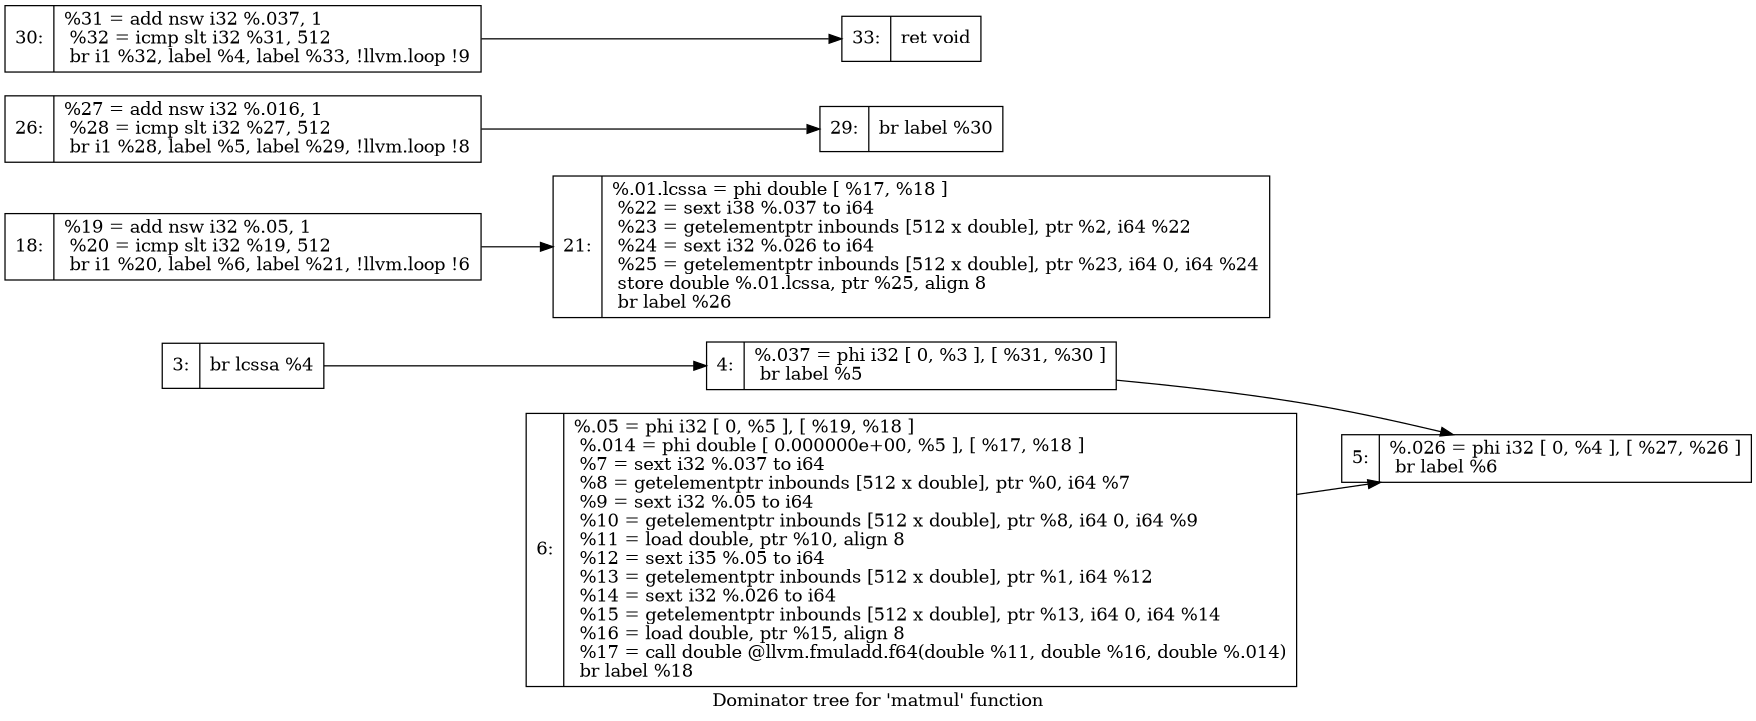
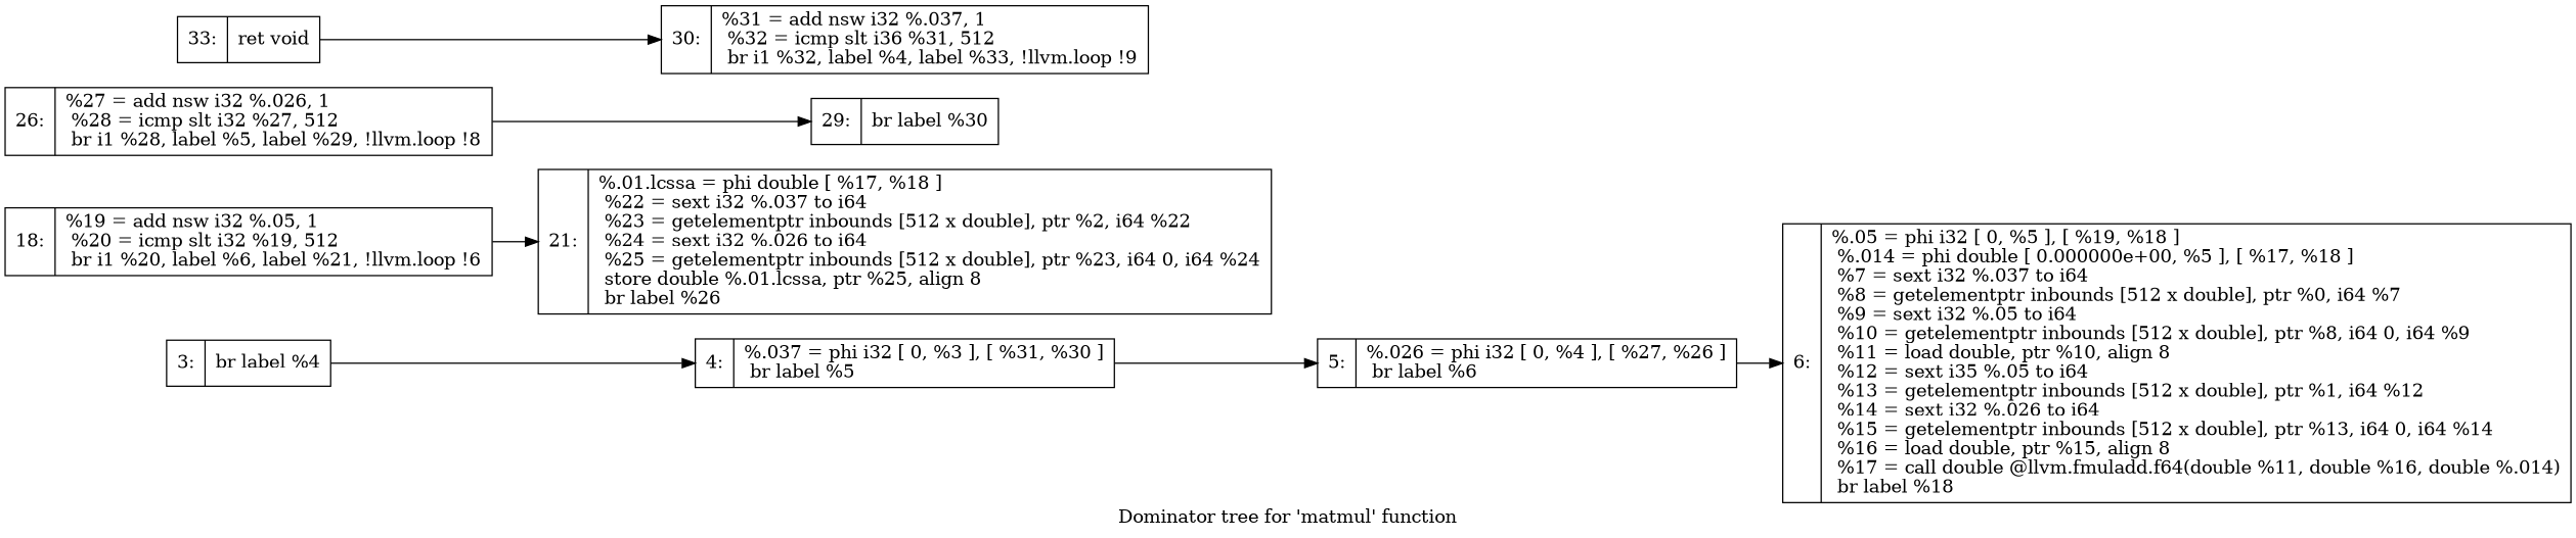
  digraph {
    label="Dominator tree for 'matmul' function"
    rankdir=LR
    node [shape=record]
-   n1 [label="{3:\l|  br lcssa %4\l}"]
+   n1 [label="{3:\l|  br label %4\l}"]
    n2 [label="{4:\l|  %.037 = phi i32 [ 0, %3 ], [ %31, %30 ]\l  br label %5\l}"]
    n3 [label="{5:\l|  %.026 = phi i32 [ 0, %4 ], [ %27, %26 ]\l  br label %6\l}"]
    n4 [label="{6:\l|  %.05 = phi i32 [ 0, %5 ], [ %19, %18 ]\l  %.014 = phi double [ 0.000000e+00, %5 ], [ %17, %18 ]\l  %7 = sext i32 %.037 to i64\l  %8 = getelementptr inbounds [512 x double], ptr %0, i64 %7\l  %9 = sext i32 %.05 to i64\l  %10 = getelementptr inbounds [512 x double], ptr %8, i64 0, i64 %9\l  %11 = load double, ptr %10, align 8\l  %12 = sext i35 %.05 to i64\l  %13 = getelementptr inbounds [512 x double], ptr %1, i64 %12\l  %14 = sext i32 %.026 to i64\l  %15 = getelementptr inbounds [512 x double], ptr %13, i64 0, i64 %14\l  %16 = load double, ptr %15, align 8\l  %17 = call double @llvm.fmuladd.f64(double %11, double %16, double %.014)\l  br label %18\l}"]
    n5 [label="{18:\l|  %19 = add nsw i32 %.05, 1\l  %20 = icmp slt i32 %19, 512\l  br i1 %20, label %6, label %21, !llvm.loop !6\l}"]
-   n6 [label="{21:\l|  %.01.lcssa = phi double [ %17, %18 ]\l  %22 = sext i38 %.037 to i64\l  %23 = getelementptr inbounds [512 x double], ptr %2, i64 %22\l  %24 = sext i32 %.026 to i64\l  %25 = getelementptr inbounds [512 x double], ptr %23, i64 0, i64 %24\l  store double %.01.lcssa, ptr %25, align 8\l  br label %26\l}"]
-   n7 [label="{26:\l|  %27 = add nsw i32 %.016, 1\l  %28 = icmp slt i32 %27, 512\l  br i1 %28, label %5, label %29, !llvm.loop !8\l}"]
+   n6 [label="{21:\l|  %.01.lcssa = phi double [ %17, %18 ]\l  %22 = sext i32 %.037 to i64\l  %23 = getelementptr inbounds [512 x double], ptr %2, i64 %22\l  %24 = sext i32 %.026 to i64\l  %25 = getelementptr inbounds [512 x double], ptr %23, i64 0, i64 %24\l  store double %.01.lcssa, ptr %25, align 8\l  br label %26\l}"]
+   n7 [label="{26:\l|  %27 = add nsw i32 %.026, 1\l  %28 = icmp slt i32 %27, 512\l  br i1 %28, label %5, label %29, !llvm.loop !8\l}"]
    n8 [label="{29:\l|  br label %30\l}"]
-   n9 [label="{30:\l|  %31 = add nsw i32 %.037, 1\l  %32 = icmp slt i32 %31, 512\l  br i1 %32, label %4, label %33, !llvm.loop !9\l}"]
+   n9 [label="{30:\l|  %31 = add nsw i32 %.037, 1\l  %32 = icmp slt i36 %31, 512\l  br i1 %32, label %4, label %33, !llvm.loop !9\l}"]
    n10 [label="{33:\l|  ret void\l}"]
    n1 -> n2
    n2 -> n3
-   n4 -> n3
+   n3 -> n4
    n5 -> n6
    n7 -> n8
-   n9 -> n10
+   n10 -> n9
  }
